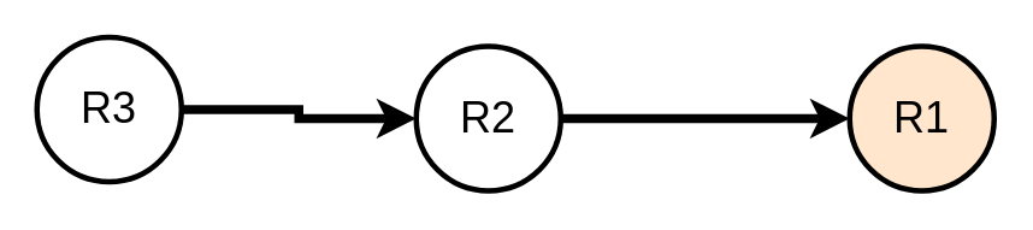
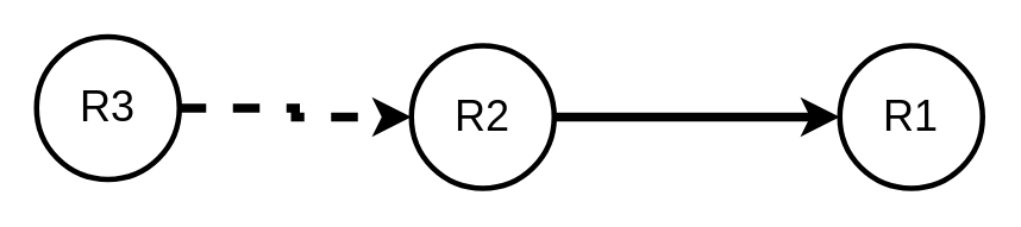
  <mxCell id="0" />
  <mxCell id="1" parent="0" />
- <mxCell id="2" style="edgeStyle=orthogonalEdgeStyle;rounded=0;orthogonalLoop=1;jettySize=auto;html=1;entryX=0;entryY=0.5;entryDx=0;entryDy=0;strokeWidth=5;fontSize=24;" edge="1" parent="1" source="3" target="5"><mxGeometry relative="1" as="geometry" /></mxCell>
+ <mxCell id="2" style="edgeStyle=orthogonalEdgeStyle;rounded=0;orthogonalLoop=1;jettySize=auto;html=1;entryX=0;entryY=0.5;entryDx=0;entryDy=0;strokeWidth=5;fontSize=24;dashed=1;" edge="1" parent="1" source="3" target="5"><mxGeometry relative="1" as="geometry" /></mxCell>
  <mxCell id="3" value="R3" style="ellipse;whiteSpace=wrap;html=1;aspect=fixed;fontSize=24;strokeWidth=3;" vertex="1" parent="1"><mxGeometry x="20" y="20" width="80" height="80" as="geometry" /></mxCell>
  <mxCell id="4" style="edgeStyle=orthogonalEdgeStyle;rounded=0;orthogonalLoop=1;jettySize=auto;html=1;entryX=0;entryY=0.5;entryDx=0;entryDy=0;strokeWidth=5;fontSize=24;" edge="1" parent="1" source="5" target="6"><mxGeometry relative="1" as="geometry" /></mxCell>
  <mxCell id="5" value="R2" style="ellipse;whiteSpace=wrap;html=1;aspect=fixed;fontSize=24;strokeWidth=3;" vertex="1" parent="1"><mxGeometry x="230" y="25" width="80" height="80" as="geometry" /></mxCell>
- <mxCell id="6" value="R1" style="ellipse;whiteSpace=wrap;html=1;aspect=fixed;fontSize=24;strokeWidth=3;fillColor=#ffe6cc;" vertex="1" parent="1"><mxGeometry x="470" y="25" width="80" height="80" as="geometry" /></mxCell>
+ <mxCell id="6" value="R1" style="ellipse;whiteSpace=wrap;html=1;aspect=fixed;fontSize=24;strokeWidth=3;" vertex="1" parent="1"><mxGeometry x="470" y="25" width="80" height="80" as="geometry" /></mxCell>
